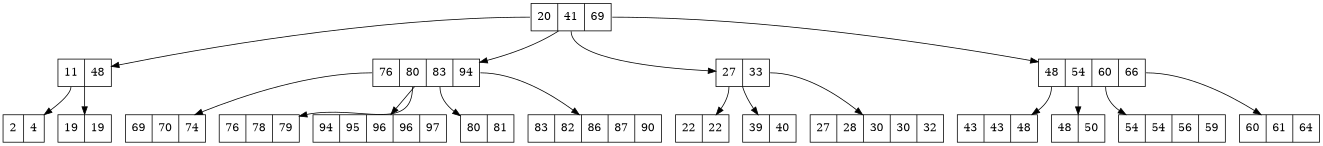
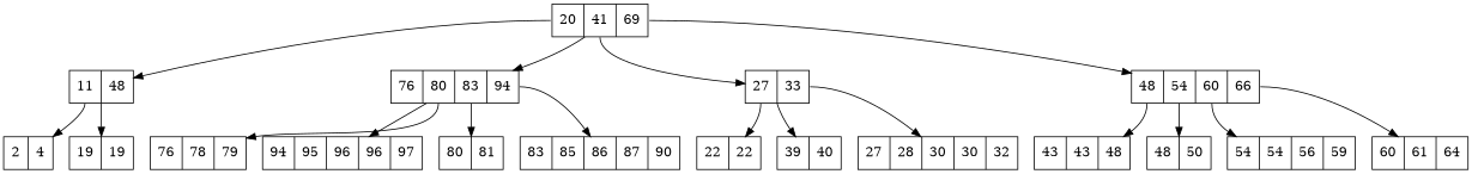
  digraph {
    node [shape=record]
    edge [tailport=f0]
    n1 [label="<f0> 20|<f1> 41|<f2> 69"]
    n2 [label="<f0> 11|<f1> 48"]
    n3 [label="<f0> 27|<f1> 33"]
    n4 [label="<f0> 48|<f1> 54|<f2> 60|<f3> 66"]
    n5 [label="<f0> 76|<f1> 80|<f2> 83|<f3> 94"]
    n6 [label="<f0> 2|<f1> 4"]
    n7 [label="<f0> 19|<f1> 19"]
    n8 [label="<f0> 22|<f1> 22"]
    n9 [label="<f0> 27|<f1> 28|<f2> 30|<f3> 30|<f4> 32"]
    n10 [label="<f0> 39|<f1> 40"]
    n11 [label="<f0> 43|<f1> 43|<f2> 48"]
    n12 [label="<f0> 48|<f1> 50"]
    n13 [label="<f0> 54|<f1> 54|<f2> 56|<f3> 59"]
    n14 [label="<f0> 60|<f1> 61|<f2> 64"]
-   n15 [label="<f0> 69|<f1> 70|<f2> 74"]
    n16 [label="<f0> 76|<f1> 78|<f2> 79"]
    n17 [label="<f0> 80|<f1> 81"]
-   n18 [label="<f0> 83|<f1> 82|<f2> 86|<f3> 87|<f4> 90"]
+   n18 [label="<f0> 83|<f1> 85|<f2> 86|<f3> 87|<f4> 90"]
    n19 [label="<f0> 94|<f1> 95|<f2> 96|<f3> 96|<f4> 97"]
    n1 -> n2
    n1 -> n3 [tailport=f1]
    n1 -> n4 [tailport=f2]
    n1 -> n5 [tailport=f3]
    n2 -> n6
    n2 -> n7 [tailport=f2]
    n3 -> n8
    n3 -> n9 [tailport=f1]
    n3 -> n10 [tailport=f2]
    n4 -> n11
    n4 -> n12 [tailport=f1]
    n4 -> n13 [tailport=f2]
    n4 -> n14 [tailport=f3]
-   n5 -> n15
    n5 -> n16 [tailport=f1]
    n5 -> n17 [tailport=f2]
    n5 -> n18 [tailport=f3]
    n5 -> n19 [tailport=f4]
  }
